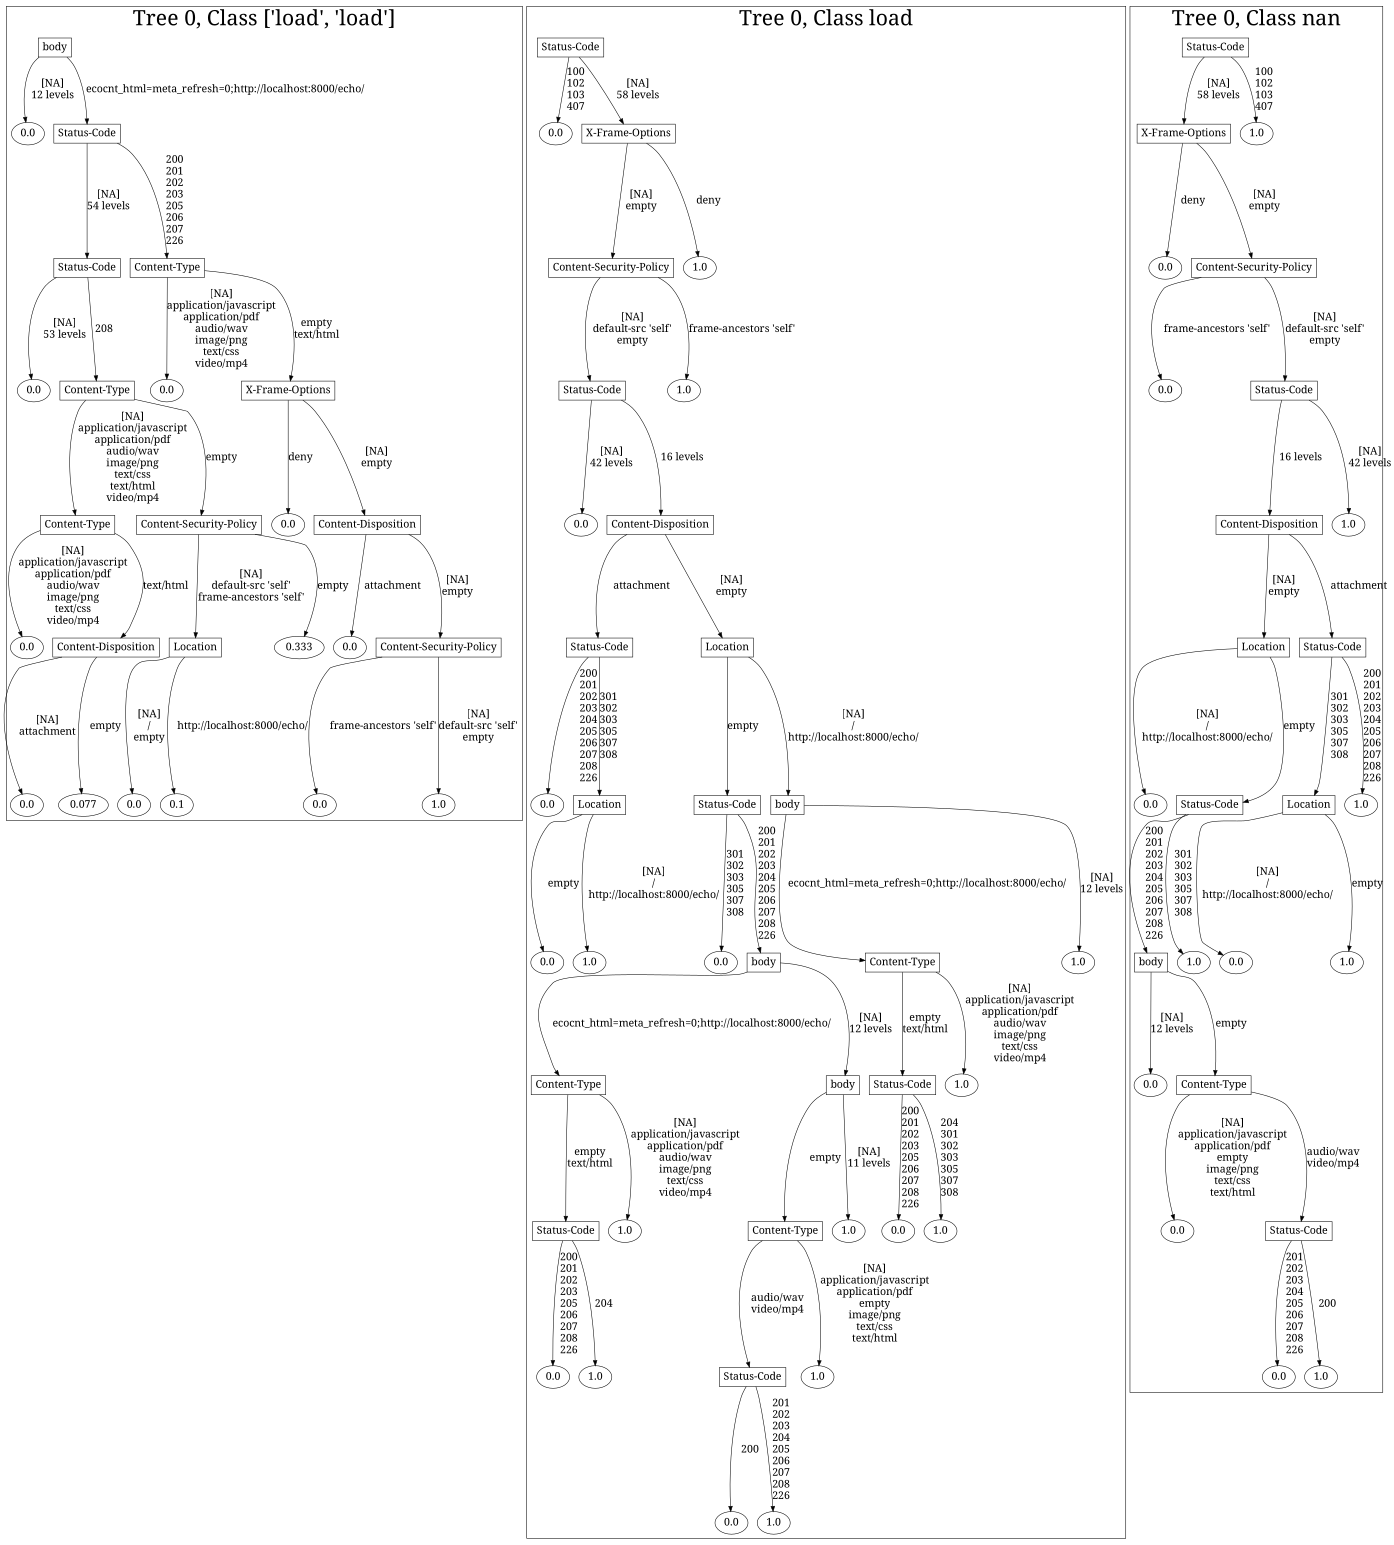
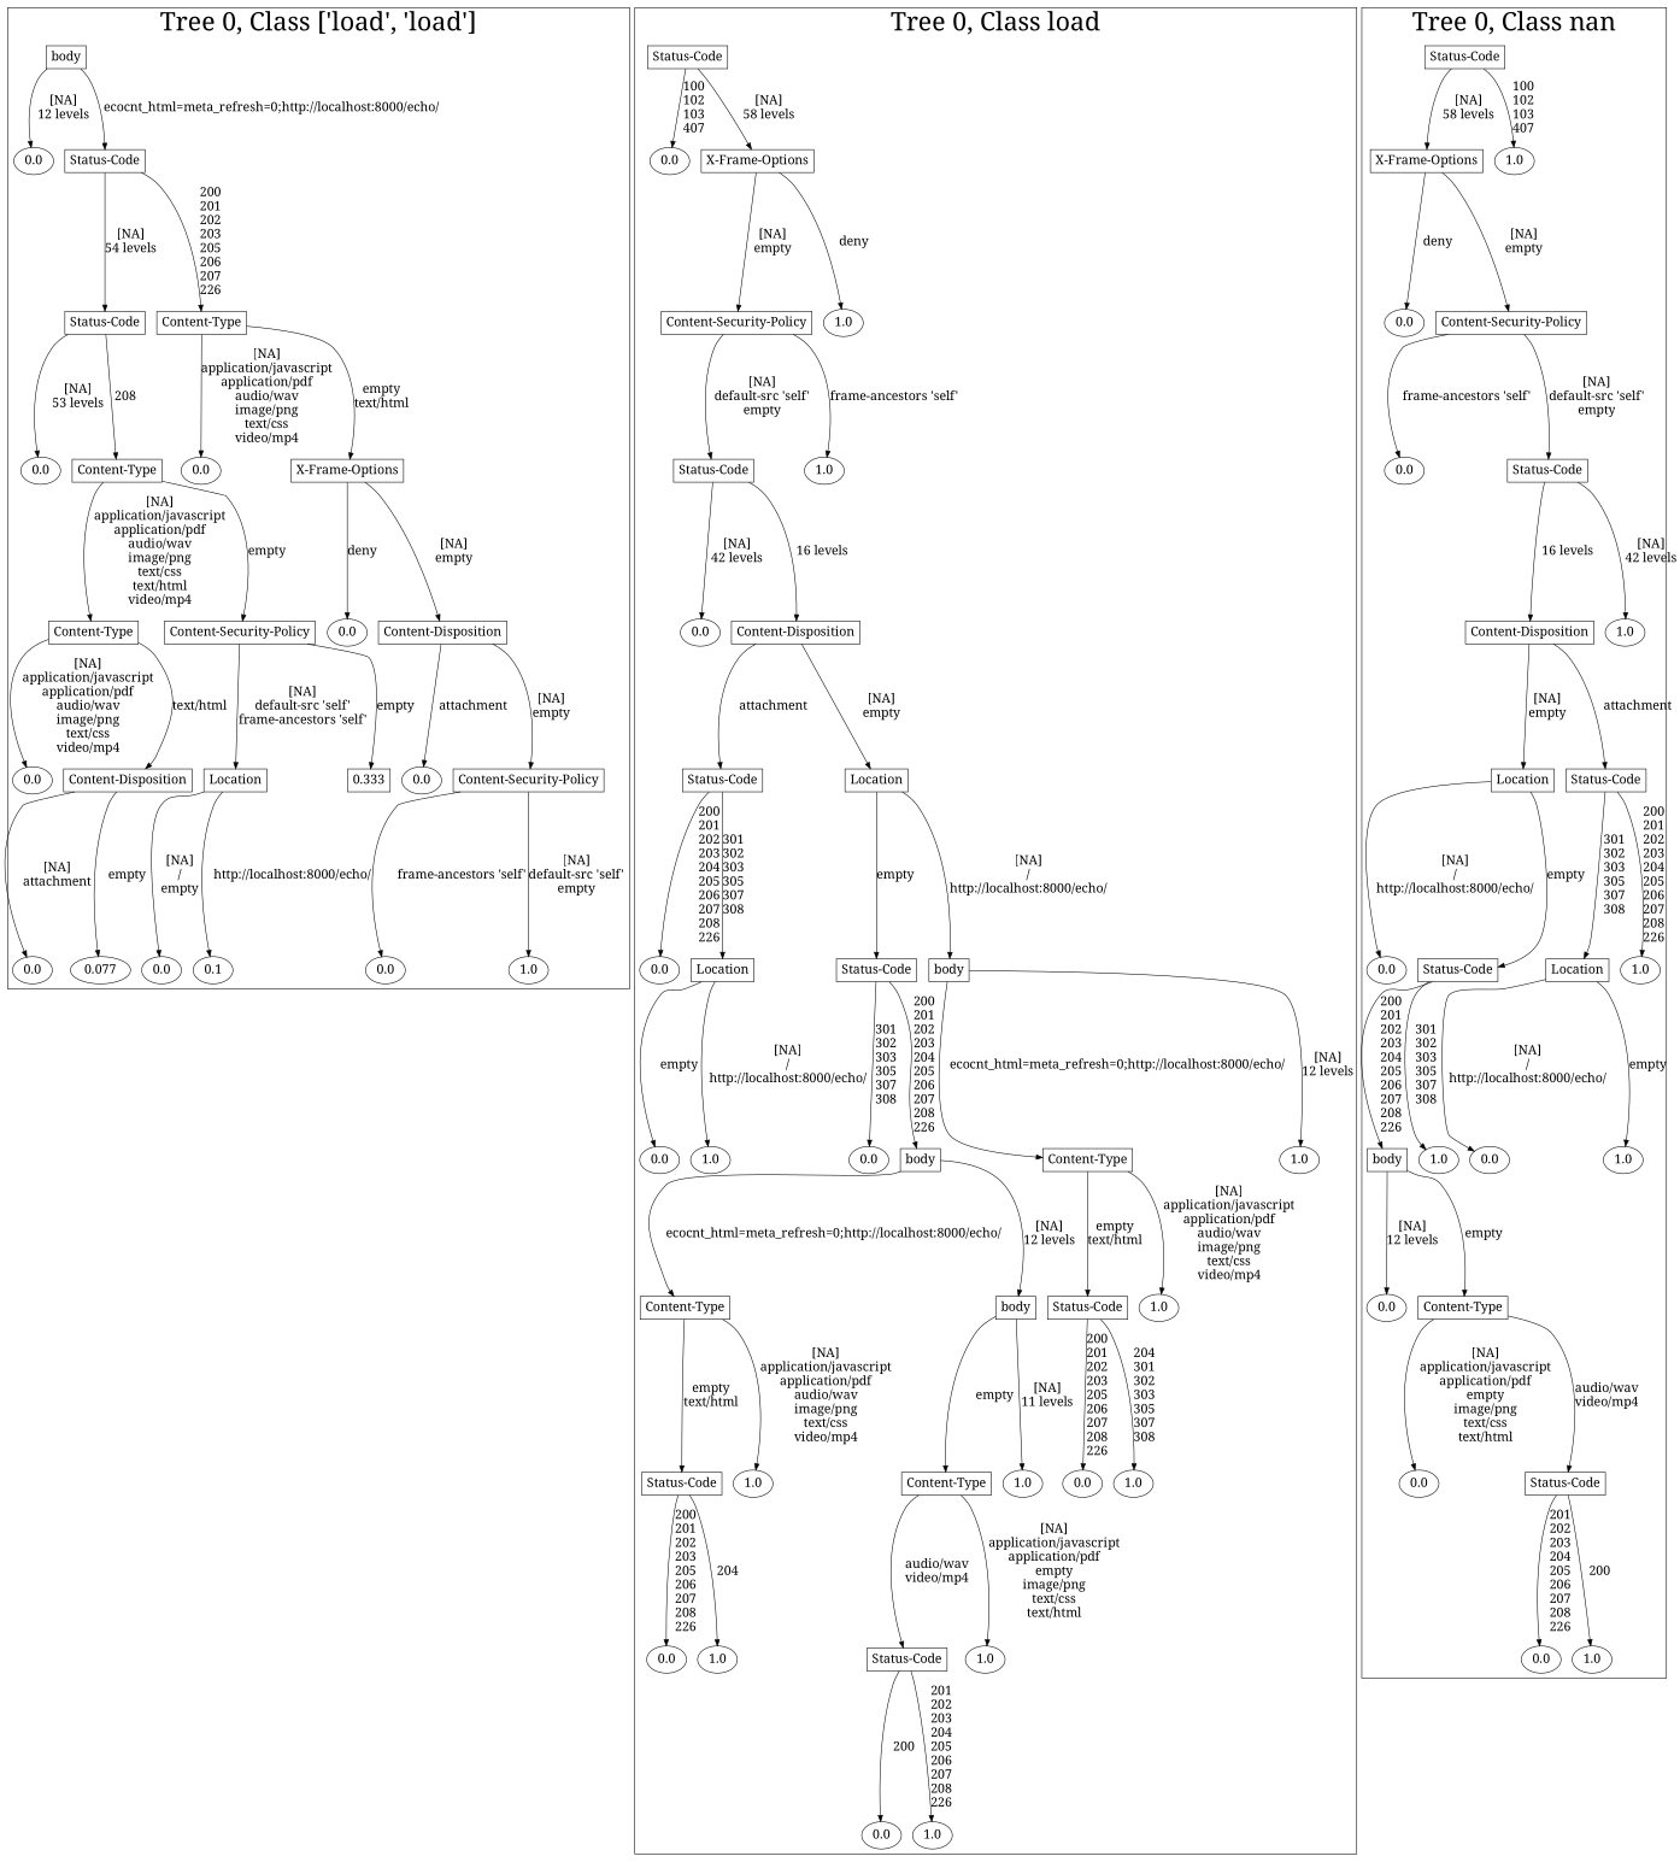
  digraph {
    fontname="Noto Serif"
    node [fontsize=20 fontname="Noto Serif"]
    edge [fontsize=20 fontname="Noto Serif"]
    n1 [label=body shape=box]
    n2 [label=0.0]
    n3 [label="Status-Code" shape=box]
    n4 [label="Status-Code" shape=box]
    n5 [label="Content-Type" shape=box]
    n6 [label=0.0]
    n7 [label="Content-Type" shape=box]
    n8 [label=0.0]
    n9 [label="X-Frame-Options" shape=box]
    n10 [label="Content-Type" shape=box]
    n11 [label="Content-Security-Policy" shape=box]
    n12 [label=0.0]
    n13 [label="Content-Disposition" shape=box]
    n14 [label=0.0]
    n15 [label="Content-Disposition" shape=box]
    n16 [label=Location shape=box]
-   n17 [label=0.333]
+   n17 [label=0.333 shape=box]
    n18 [label=0.0]
    n19 [label="Content-Security-Policy" shape=box]
    n20 [label=0.0]
    n21 [label=0.077]
    n22 [label=0.0]
    n23 [label=0.1]
    n24 [label=0.0]
    n25 [label=1.0]
    n26 [label="Status-Code" shape=box]
    n27 [label=0.0]
    n28 [label="X-Frame-Options" shape=box]
    n29 [label="Content-Security-Policy" shape=box]
    n30 [label=1.0]
    n31 [label="Status-Code" shape=box]
    n32 [label=1.0]
    n33 [label=0.0]
    n34 [label="Content-Disposition" shape=box]
    n35 [label="Status-Code" shape=box]
    n36 [label=Location shape=box]
    n37 [label=0.0]
    n38 [label=Location shape=box]
    n39 [label="Status-Code" shape=box]
    n40 [label=body shape=box]
    n41 [label=0.0]
    n42 [label=1.0]
    n43 [label=0.0]
    n44 [label=body shape=box]
    n45 [label="Content-Type" shape=box]
    n46 [label=1.0]
    n47 [label="Content-Type" shape=box]
    n48 [label=body shape=box]
    n49 [label="Status-Code" shape=box]
    n50 [label=1.0]
    n51 [label="Status-Code" shape=box]
    n52 [label=1.0]
    n53 [label="Content-Type" shape=box]
    n54 [label=1.0]
    n55 [label=0.0]
    n56 [label=1.0]
    n57 [label=0.0]
    n58 [label=1.0]
    n59 [label="Status-Code" shape=box]
    n60 [label=1.0]
    n61 [label=0.0]
    n62 [label=1.0]
    n63 [label="Status-Code" shape=box]
    n64 [label="X-Frame-Options" shape=box]
    n65 [label=1.0]
    n66 [label=0.0]
    n67 [label="Content-Security-Policy" shape=box]
    n68 [label=0.0]
    n69 [label="Status-Code" shape=box]
    n70 [label="Content-Disposition" shape=box]
    n71 [label=1.0]
    n72 [label=Location shape=box]
    n73 [label="Status-Code" shape=box]
    n74 [label=0.0]
    n75 [label="Status-Code" shape=box]
    n76 [label=Location shape=box]
    n77 [label=1.0]
    n78 [label=body shape=box]
    n79 [label=1.0]
    n80 [label=0.0]
    n81 [label=1.0]
    n82 [label=0.0]
    n83 [label="Content-Type" shape=box]
    n84 [label=0.0]
    n85 [label="Status-Code" shape=box]
    n86 [label=0.0]
    n87 [label=1.0]
    subgraph cluster_1 {
      fontsize=40
      label="Tree 0, Class ['load', 'load']"
      subgraph sub_2 {
        fontsize=40
        label="Tree 0, Class ['load', 'load']"
        n1
      }
      subgraph sub_3 {
        fontsize=40
        label="Tree 0, Class ['load', 'load']"
        n2
        n3
      }
      subgraph sub_4 {
        fontsize=40
        label="Tree 0, Class ['load', 'load']"
        n4
        n5
      }
      subgraph sub_5 {
        fontsize=40
        label="Tree 0, Class ['load', 'load']"
        n6
        n7
        n8
        n9
      }
      subgraph sub_6 {
        fontsize=40
        label="Tree 0, Class ['load', 'load']"
        n10
        n11
        n12
        n13
      }
      subgraph sub_7 {
        fontsize=40
        label="Tree 0, Class ['load', 'load']"
        n14
        n15
        n16
        n17
        n18
        n19
      }
      subgraph sub_8 {
        fontsize=40
        label="Tree 0, Class ['load', 'load']"
        n20
        n21
        n22
        n23
        n24
        n25
      }
    }
    subgraph cluster_9 {
      fontsize=40
      label="Tree 0, Class load"
      subgraph sub_10 {
        fontsize=40
        label="Tree 0, Class load"
        n26
      }
      subgraph sub_11 {
        fontsize=40
        label="Tree 0, Class load"
        n27
        n28
      }
      subgraph sub_12 {
        fontsize=40
        label="Tree 0, Class load"
        n29
        n30
      }
      subgraph sub_13 {
        fontsize=40
        label="Tree 0, Class load"
        n31
        n32
      }
      subgraph sub_14 {
        fontsize=40
        label="Tree 0, Class load"
        n33
        n34
      }
      subgraph sub_15 {
        fontsize=40
        label="Tree 0, Class load"
        n35
        n36
      }
      subgraph sub_16 {
        fontsize=40
        label="Tree 0, Class load"
        n37
        n38
        n39
        n40
      }
      subgraph sub_17 {
        fontsize=40
        label="Tree 0, Class load"
        n41
        n42
        n43
        n44
        n45
        n46
      }
      subgraph sub_18 {
        fontsize=40
        label="Tree 0, Class load"
        n47
        n48
        n49
        n50
      }
      subgraph sub_19 {
        fontsize=40
        label="Tree 0, Class load"
        n51
        n52
        n53
        n54
        n55
        n56
      }
      subgraph sub_20 {
        fontsize=40
        label="Tree 0, Class load"
        n57
        n58
        n59
        n60
      }
      subgraph sub_21 {
        fontsize=40
        label="Tree 0, Class load"
        n61
        n62
      }
    }
    subgraph cluster_22 {
      fontsize=40
      label="Tree 0, Class nan"
      subgraph sub_23 {
        fontsize=40
        label="Tree 0, Class nan"
        n63
      }
      subgraph sub_24 {
        fontsize=40
        label="Tree 0, Class nan"
        n64
        n65
      }
      subgraph sub_25 {
        fontsize=40
        label="Tree 0, Class nan"
        n66
        n67
      }
      subgraph sub_26 {
        fontsize=40
        label="Tree 0, Class nan"
        n68
        n69
      }
      subgraph sub_27 {
        fontsize=40
        label="Tree 0, Class nan"
        n70
        n71
      }
      subgraph sub_28 {
        fontsize=40
        label="Tree 0, Class nan"
        n72
        n73
      }
      subgraph sub_29 {
        fontsize=40
        label="Tree 0, Class nan"
        n74
        n75
        n76
        n77
      }
      subgraph sub_30 {
        fontsize=40
        label="Tree 0, Class nan"
        n78
        n79
        n80
        n81
      }
      subgraph sub_31 {
        fontsize=40
        label="Tree 0, Class nan"
        n82
        n83
      }
      subgraph sub_32 {
        fontsize=40
        label="Tree 0, Class nan"
        n84
        n85
      }
      subgraph sub_33 {
        fontsize=40
        label="Tree 0, Class nan"
        n86
        n87
      }
    }
    n1 -> n2 [label="[NA]\n12 levels\n"]
    n1 -> n3 [label="ecocnt_html=meta_refresh=0;http://localhost:8000/echo/\n"]
    n3 -> n4 [label="[NA]\n54 levels\n"]
    n3 -> n5 [label="200\n201\n202\n203\n205\n206\n207\n226\n"]
    n4 -> n6 [label="[NA]\n53 levels\n"]
    n4 -> n7 [label="208\n"]
    n5 -> n8 [label="[NA]\napplication/javascript\napplication/pdf\naudio/wav\nimage/png\ntext/css\nvideo/mp4\n"]
    n5 -> n9 [label="empty\ntext/html\n"]
    n7 -> n10 [label="[NA]\napplication/javascript\napplication/pdf\naudio/wav\nimage/png\ntext/css\ntext/html\nvideo/mp4\n"]
    n7 -> n11 [label="empty\n"]
    n9 -> n12 [label="deny\n"]
    n9 -> n13 [label="[NA]\nempty\n"]
    n10 -> n14 [label="[NA]\napplication/javascript\napplication/pdf\naudio/wav\nimage/png\ntext/css\nvideo/mp4\n"]
    n10 -> n15 [label="text/html\n"]
    n11 -> n16 [label="[NA]\ndefault-src 'self'\nframe-ancestors 'self'\n"]
    n11 -> n17 [label="empty\n"]
    n13 -> n18 [label="attachment\n"]
    n13 -> n19 [label="[NA]\nempty\n"]
    n15 -> n20 [label="[NA]\nattachment\n"]
    n15 -> n21 [label="empty\n"]
    n16 -> n22 [label="[NA]\n/\nempty\n"]
    n16 -> n23 [label="http://localhost:8000/echo/\n"]
    n19 -> n24 [label="frame-ancestors 'self'\n"]
    n19 -> n25 [label="[NA]\ndefault-src 'self'\nempty\n"]
    n26 -> n27 [label="100\n102\n103\n407\n"]
    n26 -> n28 [label="[NA]\n58 levels\n"]
    n28 -> n29 [label="[NA]\nempty\n"]
    n28 -> n30 [label="deny\n"]
    n29 -> n31 [label="[NA]\ndefault-src 'self'\nempty\n"]
    n29 -> n32 [label="frame-ancestors 'self'\n"]
    n31 -> n33 [label="[NA]\n42 levels\n"]
    n31 -> n34 [label="16 levels\n"]
    n34 -> n35 [label="attachment\n"]
    n34 -> n36 [label="[NA]\nempty\n"]
    n35 -> n37 [label="200\n201\n202\n203\n204\n205\n206\n207\n208\n226\n"]
    n35 -> n38 [label="301\n302\n303\n305\n307\n308\n"]
    n36 -> n39 [label="empty\n"]
    n36 -> n40 [label="[NA]\n/\nhttp://localhost:8000/echo/\n"]
    n38 -> n41 [label="empty\n"]
    n38 -> n42 [label="[NA]\n/\nhttp://localhost:8000/echo/\n"]
    n39 -> n43 [label="301\n302\n303\n305\n307\n308\n"]
    n39 -> n44 [label="200\n201\n202\n203\n204\n205\n206\n207\n208\n226\n"]
    n40 -> n45 [label="ecocnt_html=meta_refresh=0;http://localhost:8000/echo/\n"]
    n40 -> n46 [label="[NA]\n12 levels\n"]
    n44 -> n47 [label="ecocnt_html=meta_refresh=0;http://localhost:8000/echo/\n"]
    n44 -> n48 [label="[NA]\n12 levels\n"]
    n45 -> n49 [label="empty\ntext/html\n"]
    n45 -> n50 [label="[NA]\napplication/javascript\napplication/pdf\naudio/wav\nimage/png\ntext/css\nvideo/mp4\n"]
    n47 -> n51 [label="empty\ntext/html\n"]
    n47 -> n52 [label="[NA]\napplication/javascript\napplication/pdf\naudio/wav\nimage/png\ntext/css\nvideo/mp4\n"]
    n48 -> n53 [label="empty\n"]
    n48 -> n54 [label="[NA]\n11 levels\n"]
    n49 -> n55 [label="200\n201\n202\n203\n205\n206\n207\n208\n226\n"]
    n49 -> n56 [label="204\n301\n302\n303\n305\n307\n308\n"]
    n51 -> n57 [label="200\n201\n202\n203\n205\n206\n207\n208\n226\n"]
    n51 -> n58 [label="204\n"]
    n53 -> n59 [label="audio/wav\nvideo/mp4\n"]
    n53 -> n60 [label="[NA]\napplication/javascript\napplication/pdf\nempty\nimage/png\ntext/css\ntext/html\n"]
    n59 -> n61 [label="200\n"]
    n59 -> n62 [label="201\n202\n203\n204\n205\n206\n207\n208\n226\n"]
    n63 -> n64 [label="[NA]\n58 levels\n"]
    n63 -> n65 [label="100\n102\n103\n407\n"]
    n64 -> n66 [label="deny\n"]
    n64 -> n67 [label="[NA]\nempty\n"]
    n67 -> n68 [label="frame-ancestors 'self'\n"]
    n67 -> n69 [label="[NA]\ndefault-src 'self'\nempty\n"]
    n69 -> n70 [label="16 levels\n"]
    n69 -> n71 [label="[NA]\n42 levels\n"]
    n70 -> n72 [label="[NA]\nempty\n"]
    n70 -> n73 [label="attachment\n"]
    n72 -> n74 [label="[NA]\n/\nhttp://localhost:8000/echo/\n"]
    n72 -> n75 [label="empty\n"]
    n73 -> n76 [label="301\n302\n303\n305\n307\n308\n"]
    n73 -> n77 [label="200\n201\n202\n203\n204\n205\n206\n207\n208\n226\n"]
    n75 -> n78 [label="200\n201\n202\n203\n204\n205\n206\n207\n208\n226\n"]
    n75 -> n79 [label="301\n302\n303\n305\n307\n308\n"]
    n76 -> n80 [label="[NA]\n/\nhttp://localhost:8000/echo/\n"]
    n76 -> n81 [label="empty\n"]
    n78 -> n82 [label="[NA]\n12 levels\n"]
    n78 -> n83 [label="empty\n"]
    n83 -> n84 [label="[NA]\napplication/javascript\napplication/pdf\nempty\nimage/png\ntext/css\ntext/html\n"]
    n83 -> n85 [label="audio/wav\nvideo/mp4\n"]
    n85 -> n86 [label="201\n202\n203\n204\n205\n206\n207\n208\n226\n"]
    n85 -> n87 [label="200\n"]
  }
